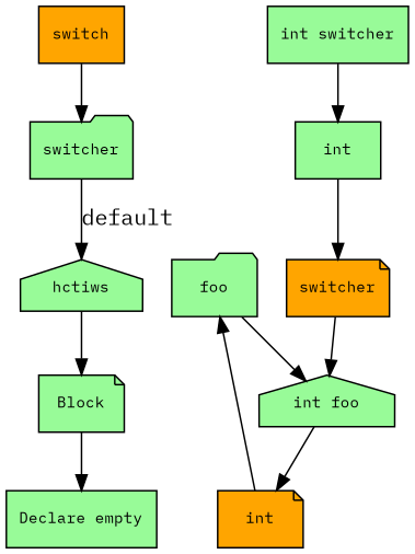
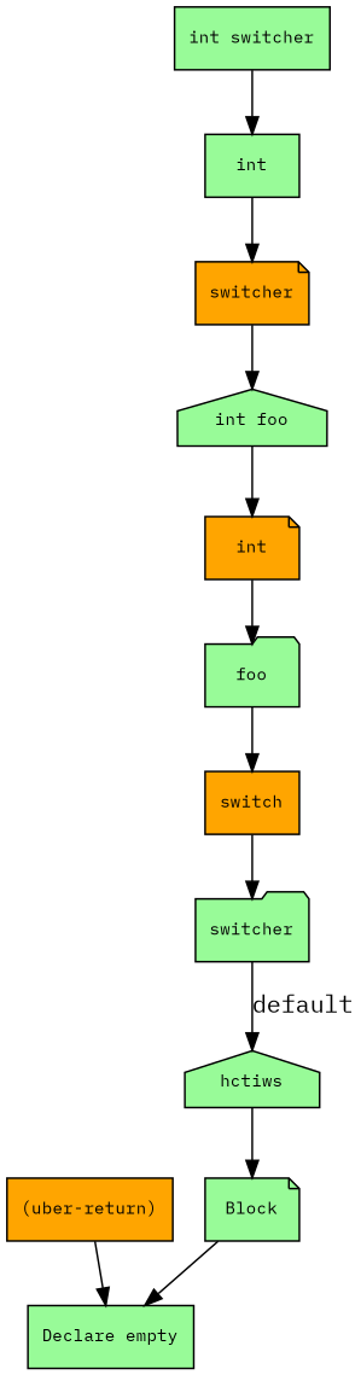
  digraph {
    fontname="IBM Plex Mono"
    node [fillcolor=palegreen fontname="IBM Plex Mono" fontsize=10 shape=box style=filled]
    edge [fontname="IBM Plex Mono"]
    n1 [label=hctiws shape=house]
    n2 [label=Block shape=note]
    n3 [label="Declare empty"]
    n4 [label=foo shape=folder]
    n5 [fillcolor=orange label=switch]
    n6 [label=switcher shape=folder]
    n7 [fillcolor=orange label=int shape=note]
    n8 [label="int foo" shape=house]
    n9 [fillcolor=orange label=switcher shape=note]
    n10 [label=int]
+   n11 [fillcolor=orange label="(uber-return)"]
    n12 [label="int switcher"]
    n1 -> n2
    n2 -> n3
-   n4 -> n8
+   n4 -> n5
    n5 -> n6
    n6 -> n1 [label=default]
    n7 -> n4
    n8 -> n7
    n9 -> n8
    n10 -> n9
+   n11 -> n3
    n12 -> n10
  }
